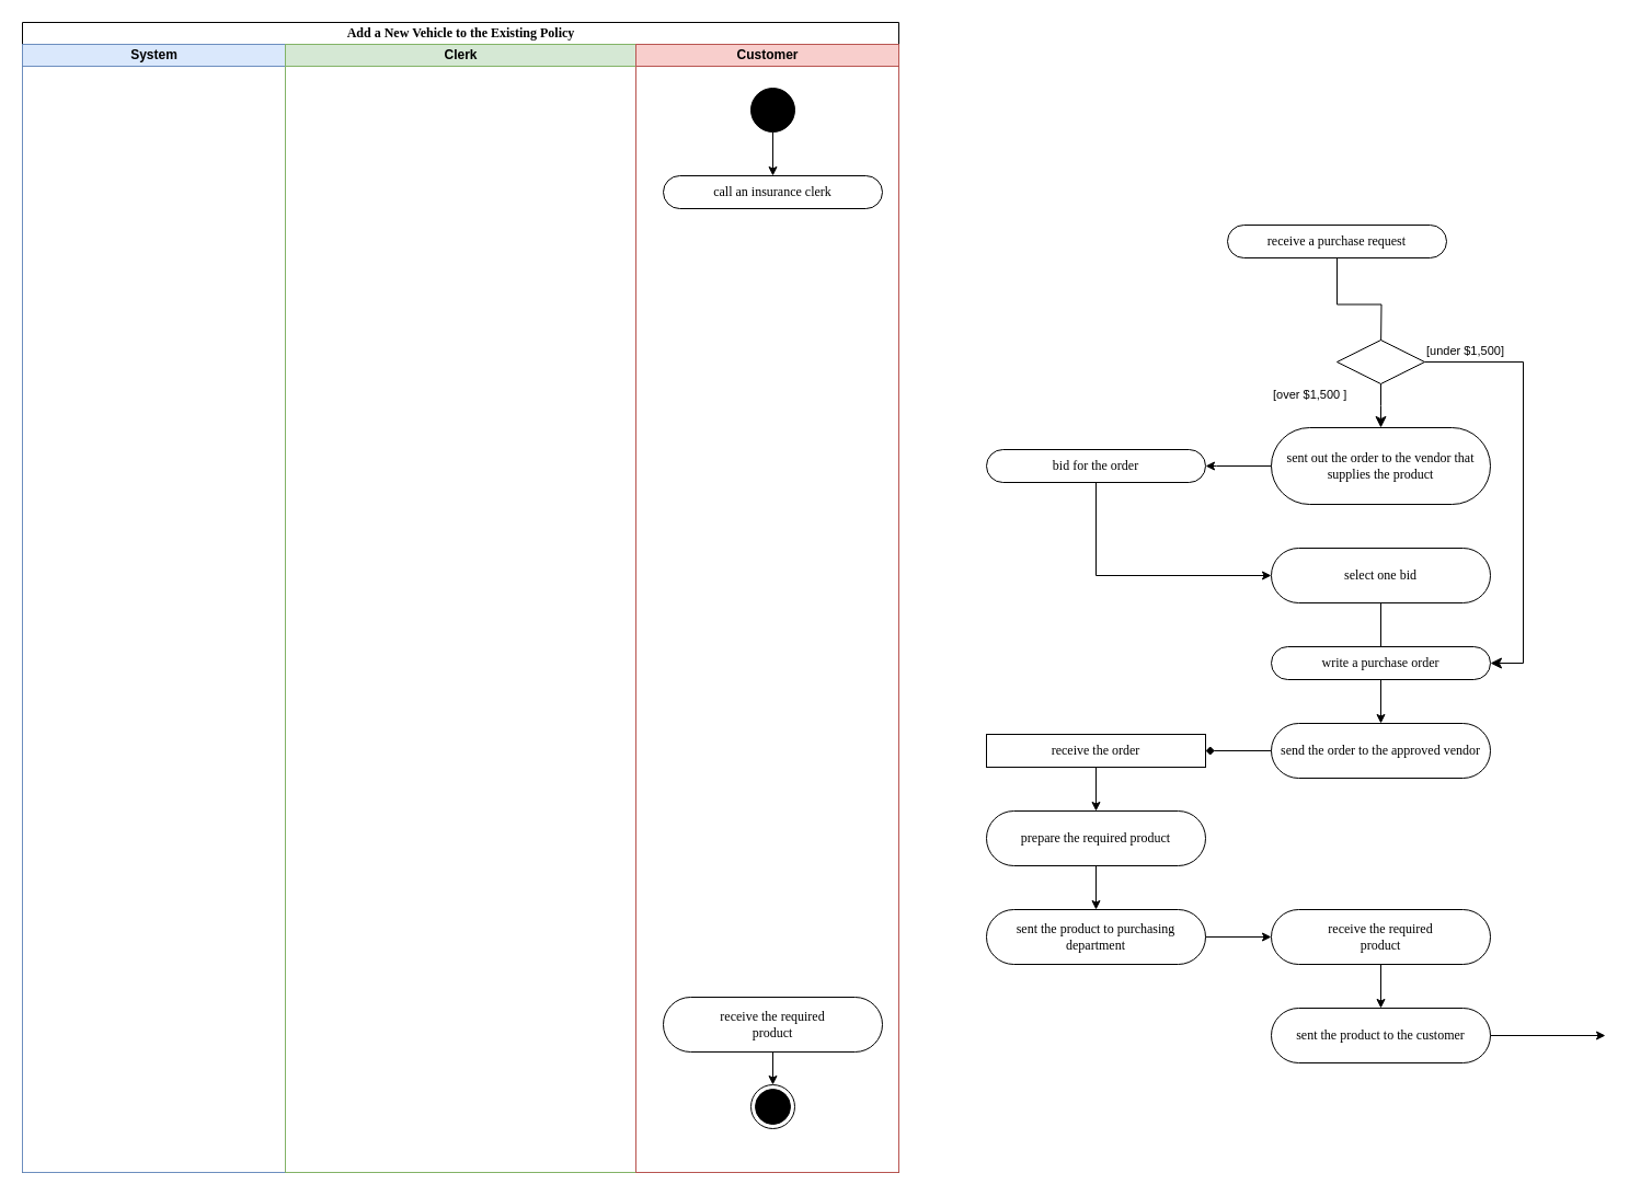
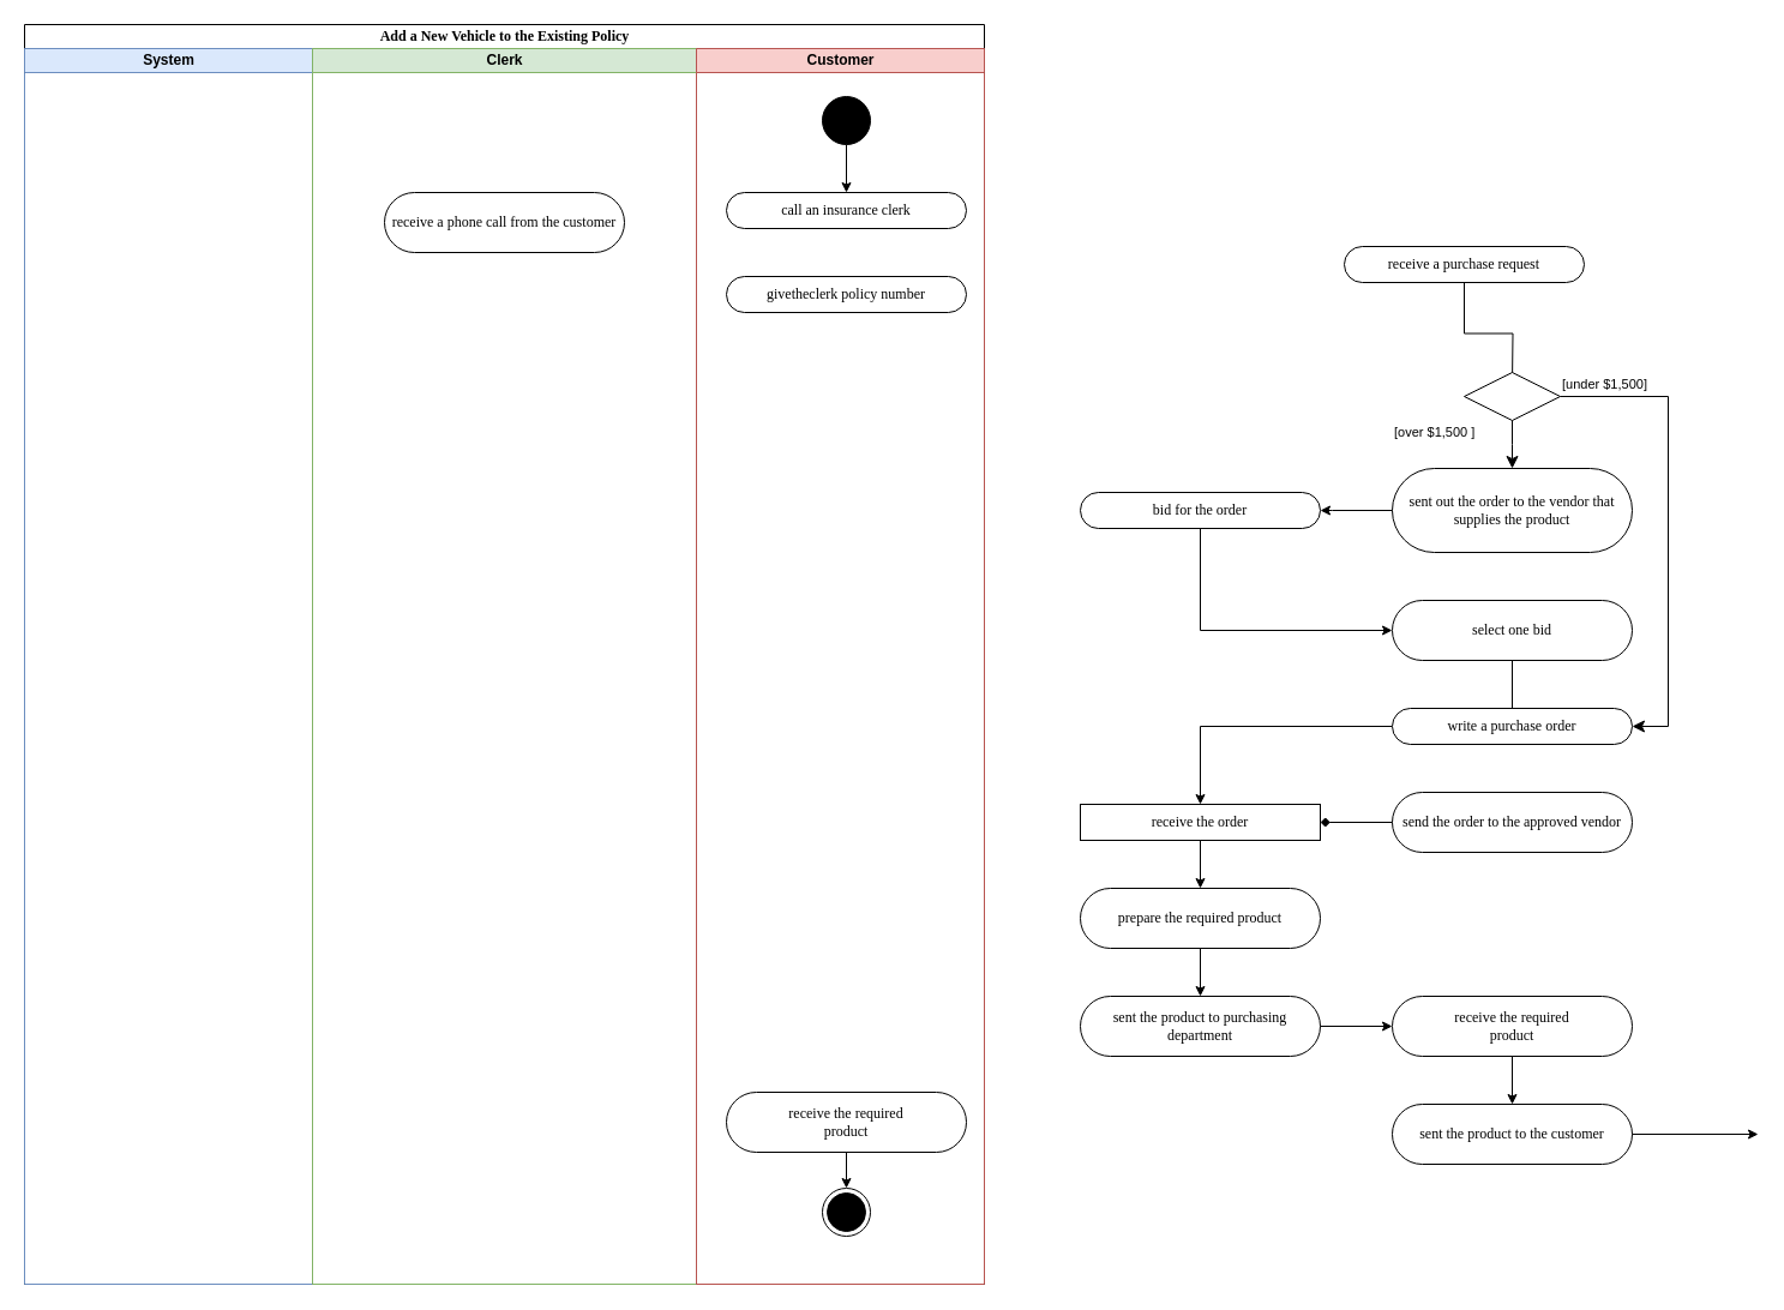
  <mxCell id="0" />
  <mxCell id="1" parent="0" />
  <mxCell id="2" value="Add a New Vehicle to the Existing Policy" style="swimlane;html=1;childLayout=stackLayout;startSize=20;rounded=0;shadow=0;comic=0;labelBackgroundColor=none;strokeWidth=1;fontFamily=Verdana;fontSize=12;align=center;" vertex="1" parent="1"><mxGeometry x="20" y="20" width="800" height="1050" as="geometry" /></mxCell>
  <mxCell id="3" value="System" style="swimlane;html=1;startSize=20;fillColor=#dae8fc;strokeColor=#6c8ebf;" vertex="1" parent="2"><mxGeometry y="20" width="240" height="1030" as="geometry" /></mxCell>
  <mxCell id="4" value="Clerk" style="swimlane;html=1;startSize=20;fillColor=#d5e8d4;strokeColor=#82b366;" vertex="1" parent="2"><mxGeometry x="240" y="20" width="320" height="1030" as="geometry" /></mxCell>
+ <mxCell id="5" value="receive a phone call from the customer" style="rounded=1;whiteSpace=wrap;html=1;shadow=0;comic=0;labelBackgroundColor=none;strokeWidth=1;fontFamily=Verdana;fontSize=12;align=center;arcSize=50;" vertex="1" parent="4"><mxGeometry x="60" y="120" width="200" height="50" as="geometry" /></mxCell>
  <mxCell id="6" value="Customer" style="swimlane;html=1;startSize=20;fillColor=#f8cecc;strokeColor=#b85450;" vertex="1" parent="2"><mxGeometry x="560" y="20" width="240" height="1030" as="geometry" /></mxCell>
  <mxCell id="7" style="edgeStyle=orthogonalEdgeStyle;rounded=0;html=1;labelBackgroundColor=none;startArrow=none;startFill=0;startSize=6;endArrow=classic;endFill=1;endSize=6;jettySize=auto;orthogonalLoop=1;strokeWidth=1;fontFamily=Verdana;fontSize=12" edge="1" parent="6" source="8" target="9"><mxGeometry relative="1" as="geometry" /></mxCell>
  <mxCell id="8" value="" style="ellipse;whiteSpace=wrap;html=1;rounded=0;shadow=0;comic=0;labelBackgroundColor=none;strokeWidth=1;fillColor=#000000;fontFamily=Verdana;fontSize=12;align=center;" vertex="1" parent="6"><mxGeometry x="105" y="40" width="40" height="40" as="geometry" /></mxCell>
  <mxCell id="9" value="call an insurance clerk" style="rounded=1;whiteSpace=wrap;html=1;shadow=0;comic=0;labelBackgroundColor=none;strokeWidth=1;fontFamily=Verdana;fontSize=12;align=center;arcSize=50;" vertex="1" parent="6"><mxGeometry x="25" y="120" width="200" height="30" as="geometry" /></mxCell>
+ <mxCell id="10" value="givetheclerk policy number" style="rounded=1;whiteSpace=wrap;html=1;shadow=0;comic=0;labelBackgroundColor=none;strokeWidth=1;fontFamily=Verdana;fontSize=12;align=center;arcSize=50;" vertex="1" parent="6"><mxGeometry x="25" y="190" width="200" height="30" as="geometry" /></mxCell>
  <mxCell id="11" value="" style="edgeStyle=orthogonalEdgeStyle;rounded=0;orthogonalLoop=1;jettySize=auto;html=1;" edge="1" parent="6" source="12" target="13"><mxGeometry relative="1" as="geometry" /></mxCell>
  <mxCell id="12" value="receive the required &lt;br&gt;product" style="rounded=1;whiteSpace=wrap;html=1;shadow=0;comic=0;labelBackgroundColor=none;strokeWidth=1;fontFamily=Verdana;fontSize=12;align=center;arcSize=50;" vertex="1" parent="6"><mxGeometry x="25" y="870" width="200" height="50" as="geometry" /></mxCell>
  <mxCell id="13" value="" style="ellipse;html=1;shape=endState;fillColor=#000000;strokeColor=#000000;" vertex="1" parent="6"><mxGeometry x="105" y="950" width="40" height="40" as="geometry" /></mxCell>
  <mxCell id="14" value="bid for the order" style="rounded=1;whiteSpace=wrap;html=1;shadow=0;comic=0;labelBackgroundColor=none;strokeWidth=1;fontFamily=Verdana;fontSize=12;align=center;arcSize=50;" vertex="1" parent="1"><mxGeometry x="900" y="410" width="200" height="30" as="geometry" /></mxCell>
  <mxCell id="15" value="" style="edgeStyle=orthogonalEdgeStyle;rounded=0;orthogonalLoop=1;jettySize=auto;html=1;" edge="1" parent="1" source="16" target="18"><mxGeometry relative="1" as="geometry" /></mxCell>
  <mxCell id="16" value="receive the order" style="whiteSpace=wrap;html=1;shadow=0;comic=0;labelBackgroundColor=none;strokeWidth=1;fontFamily=Verdana;fontSize=12;align=center;arcSize=50;rounded=0;" vertex="1" parent="1"><mxGeometry x="900" y="670" width="200" height="30" as="geometry" /></mxCell>
  <mxCell id="17" value="" style="edgeStyle=orthogonalEdgeStyle;rounded=0;orthogonalLoop=1;jettySize=auto;html=1;" edge="1" parent="1" source="18" target="19"><mxGeometry relative="1" as="geometry" /></mxCell>
  <mxCell id="18" value="prepare the required product" style="rounded=1;whiteSpace=wrap;html=1;shadow=0;comic=0;labelBackgroundColor=none;strokeWidth=1;fontFamily=Verdana;fontSize=12;align=center;arcSize=50;" vertex="1" parent="1"><mxGeometry x="900" y="740" width="200" height="50" as="geometry" /></mxCell>
  <mxCell id="19" value="sent the product to purchasing department" style="rounded=1;whiteSpace=wrap;html=1;shadow=0;comic=0;labelBackgroundColor=none;strokeWidth=1;fontFamily=Verdana;fontSize=12;align=center;arcSize=50;" vertex="1" parent="1"><mxGeometry x="900" y="830" width="200" height="50" as="geometry" /></mxCell>
  <mxCell id="20" style="edgeStyle=orthogonalEdgeStyle;rounded=0;orthogonalLoop=1;jettySize=auto;html=1;entryX=0.5;entryY=0;entryDx=0;entryDy=0;endArrow=open;endFill=0;" edge="1" parent="1" source="21"><mxGeometry relative="1" as="geometry"><mxPoint x="1260" y="320" as="targetPoint" /></mxGeometry></mxCell>
  <mxCell id="21" value="receive a purchase request" style="rounded=1;whiteSpace=wrap;html=1;shadow=0;comic=0;labelBackgroundColor=none;strokeWidth=1;fontFamily=Verdana;fontSize=12;align=center;arcSize=50;" vertex="1" parent="1"><mxGeometry x="1120" y="205" width="200" height="30" as="geometry" /></mxCell>
  <mxCell id="22" value="" style="rhombus;whiteSpace=wrap;html=1;" vertex="1" parent="1"><mxGeometry x="1220" y="310" width="80" height="40" as="geometry" /></mxCell>
  <mxCell id="23" value="send the order to the approved vendor" style="rounded=1;whiteSpace=wrap;html=1;shadow=0;comic=0;labelBackgroundColor=none;strokeWidth=1;fontFamily=Verdana;fontSize=12;align=center;arcSize=50;" vertex="1" parent="1"><mxGeometry x="1160" y="660" width="200" height="50" as="geometry" /></mxCell>
- <mxCell id="24" value="" style="edgeStyle=orthogonalEdgeStyle;rounded=0;orthogonalLoop=1;jettySize=auto;html=1;endArrow=classic;endFill=1;" edge="1" parent="1" source="25" target="23"><mxGeometry relative="1" as="geometry" /></mxCell>
+ <mxCell id="24" value="" style="edgeStyle=orthogonalEdgeStyle;rounded=0;orthogonalLoop=1;jettySize=auto;html=1;endArrow=classic;endFill=1;" edge="1" parent="1" source="25" target="16"><mxGeometry relative="1" as="geometry" /></mxCell>
  <mxCell id="25" value="write a purchase order" style="rounded=1;whiteSpace=wrap;html=1;shadow=0;comic=0;labelBackgroundColor=none;strokeWidth=1;fontFamily=Verdana;fontSize=12;align=center;arcSize=50;" vertex="1" parent="1"><mxGeometry x="1160" y="590" width="200" height="30" as="geometry" /></mxCell>
  <mxCell id="26" value="[under&amp;nbsp;$1,500]" style="edgeStyle=orthogonalEdgeStyle;html=1;align=left;verticalAlign=middle;endArrow=classic;endSize=8;rounded=0;exitX=1;exitY=0.5;exitDx=0;exitDy=0;fontSize=11;fontStyle=0;entryX=1;entryY=0.5;entryDx=0;entryDy=0;endFill=1;" edge="1" parent="1" source="22" target="25"><mxGeometry x="-1" y="10" relative="1" as="geometry"><mxPoint x="1300" y="430" as="targetPoint" /><mxPoint x="1250" y="330" as="sourcePoint" /><Array as="points"><mxPoint x="1390" y="330" /><mxPoint x="1390" y="605" /></Array><mxPoint as="offset" /></mxGeometry></mxCell>
  <mxCell id="27" value="sent out the order to the vendor&amp;nbsp;that supplies the product" style="rounded=1;whiteSpace=wrap;html=1;shadow=0;comic=0;labelBackgroundColor=none;strokeWidth=1;fontFamily=Verdana;fontSize=12;align=center;arcSize=50;" vertex="1" parent="1"><mxGeometry x="1160" y="390" width="200" height="70" as="geometry" /></mxCell>
  <mxCell id="28" value="[over&amp;nbsp;$1,500 ]" style="edgeStyle=orthogonalEdgeStyle;html=1;align=left;verticalAlign=middle;endArrow=classic;endSize=8;rounded=0;fontSize=11;exitX=0.5;exitY=1;exitDx=0;exitDy=0;entryX=0.5;entryY=0;entryDx=0;entryDy=0;endFill=1;" edge="1" parent="1" source="22" target="27"><mxGeometry x="-0.5" y="-100" relative="1" as="geometry"><mxPoint x="1130" y="610" as="targetPoint" /><mxPoint x="1225.027" y="330.029" as="sourcePoint" /><Array as="points"><mxPoint x="1260" y="370" /><mxPoint x="1260" y="370" /></Array><mxPoint as="offset" /></mxGeometry></mxCell>
  <mxCell id="29" style="edgeStyle=orthogonalEdgeStyle;rounded=0;orthogonalLoop=1;jettySize=auto;html=1;entryX=0.5;entryY=0;entryDx=0;entryDy=0;endArrow=none;" edge="1" parent="1" source="30" target="25"><mxGeometry relative="1" as="geometry"><mxPoint x="1280" y="590" as="targetPoint" /><Array as="points" /></mxGeometry></mxCell>
  <mxCell id="30" value=" select one bid" style="rounded=1;whiteSpace=wrap;html=1;shadow=0;comic=0;labelBackgroundColor=none;strokeWidth=1;fontFamily=Verdana;fontSize=12;align=center;arcSize=50;" vertex="1" parent="1"><mxGeometry x="1160" y="500" width="200" height="50" as="geometry" /></mxCell>
  <mxCell id="31" value="" style="edgeStyle=orthogonalEdgeStyle;rounded=0;orthogonalLoop=1;jettySize=auto;html=1;" edge="1" parent="1" source="32" target="33"><mxGeometry relative="1" as="geometry" /></mxCell>
  <mxCell id="32" value="receive the required &lt;br&gt;product" style="rounded=1;whiteSpace=wrap;html=1;shadow=0;comic=0;labelBackgroundColor=none;strokeWidth=1;fontFamily=Verdana;fontSize=12;align=center;arcSize=50;" vertex="1" parent="1"><mxGeometry x="1160" y="830" width="200" height="50" as="geometry" /></mxCell>
  <mxCell id="33" value="sent the product to the customer" style="rounded=1;whiteSpace=wrap;html=1;shadow=0;comic=0;labelBackgroundColor=none;strokeWidth=1;fontFamily=Verdana;fontSize=12;align=center;arcSize=50;" vertex="1" parent="1"><mxGeometry x="1160" y="920" width="200" height="50" as="geometry" /></mxCell>
  <mxCell id="34" style="edgeStyle=orthogonalEdgeStyle;rounded=0;orthogonalLoop=1;jettySize=auto;html=1;entryX=1;entryY=0.5;entryDx=0;entryDy=0;" edge="1" parent="1" source="27" target="14"><mxGeometry relative="1" as="geometry"><Array as="points"><mxPoint x="1110" y="425" /><mxPoint x="1110" y="425" /></Array></mxGeometry></mxCell>
  <mxCell id="35" style="edgeStyle=orthogonalEdgeStyle;rounded=0;orthogonalLoop=1;jettySize=auto;html=1;entryX=0;entryY=0.5;entryDx=0;entryDy=0;exitX=0.5;exitY=1;exitDx=0;exitDy=0;" edge="1" parent="1" source="14" target="30"><mxGeometry relative="1" as="geometry"><mxPoint x="1000.004" y="160" as="sourcePoint" /><mxPoint x="1149.97" y="465" as="targetPoint" /><Array as="points"><mxPoint x="1000" y="525" /></Array></mxGeometry></mxCell>
  <mxCell id="36" value="" style="edgeStyle=orthogonalEdgeStyle;rounded=0;orthogonalLoop=1;jettySize=auto;html=1;endArrow=diamond;" edge="1" parent="1" source="23" target="16"><mxGeometry relative="1" as="geometry" /></mxCell>
  <mxCell id="37" value="" style="edgeStyle=orthogonalEdgeStyle;rounded=0;orthogonalLoop=1;jettySize=auto;html=1;" edge="1" parent="1" source="19" target="32"><mxGeometry relative="1" as="geometry" /></mxCell>
  <mxCell id="38" value="" style="edgeStyle=orthogonalEdgeStyle;rounded=0;orthogonalLoop=1;jettySize=auto;html=1;" edge="1" parent="1" source="33"><mxGeometry relative="1" as="geometry"><mxPoint x="1465" y="945" as="targetPoint" /></mxGeometry></mxCell>
